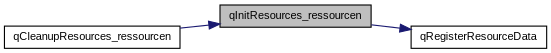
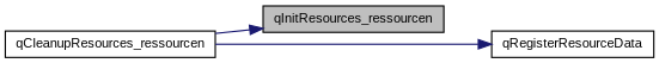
  digraph {
    fontname="Liberation Sans"
    rankdir=LR
    node [color=black fontname="Liberation Sans" fontsize=10 shape=record]
    edge [color=midnightblue fontname="Liberation Sans" fontsize=10 labelfontname=Helvetica labelfontsize=10 style=solid]
    n1 [fillcolor=grey75 fontcolor=black height=0.2 label=qInitResources_ressourcen style=filled width=0.4]
    n2 [height=0.2 label=qRegisterResourceData width=0.4]
    n3 [height=0.2 label=qCleanupResources_ressourcen width=0.4]
-   n1 -> n2
+   n3 -> n2
    n3 -> n1
  }
